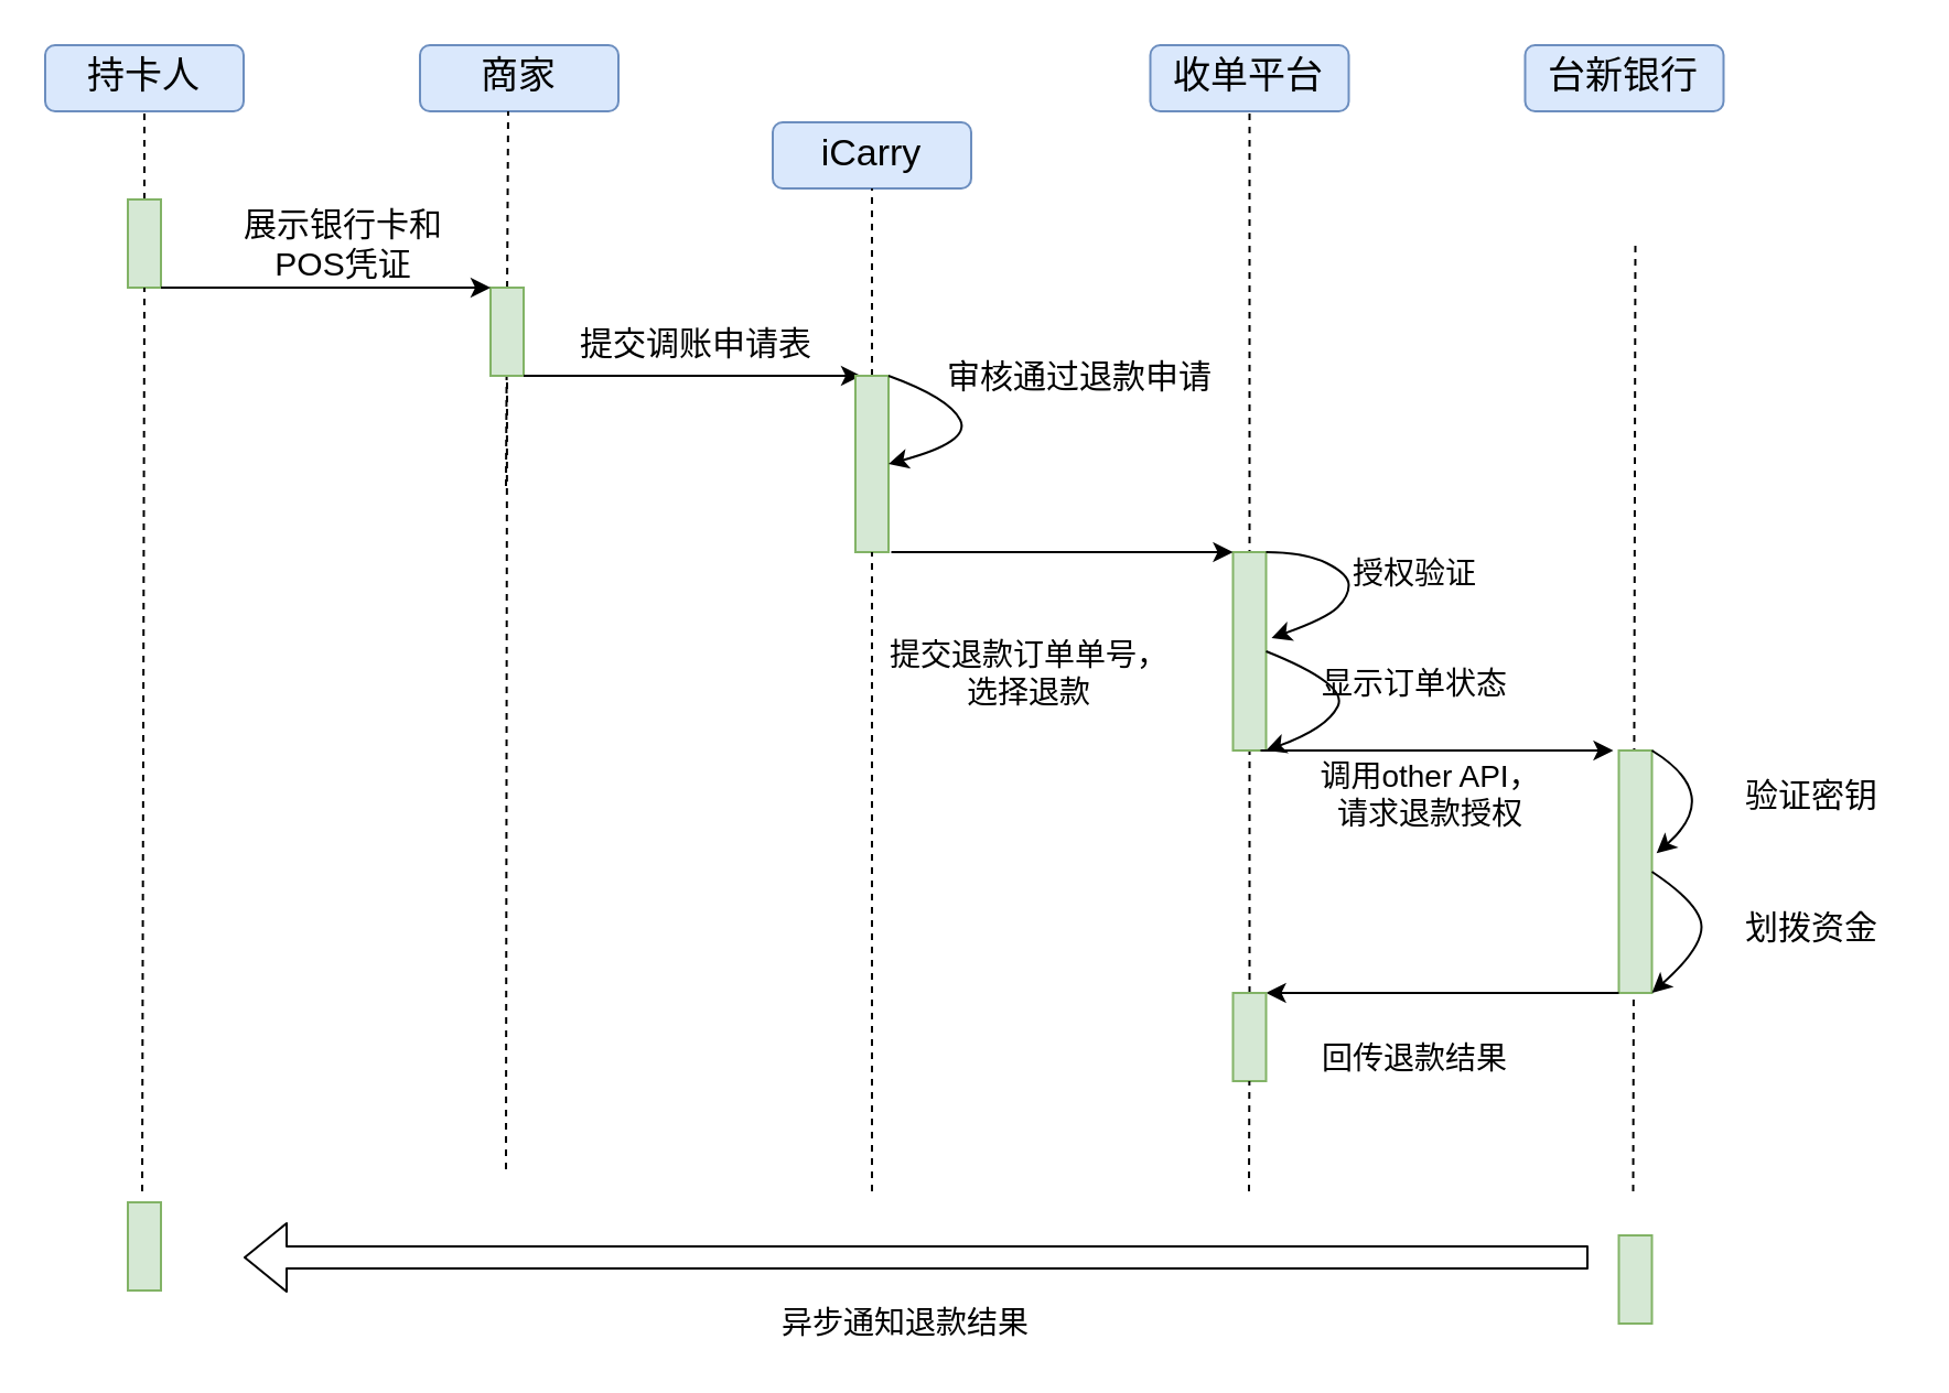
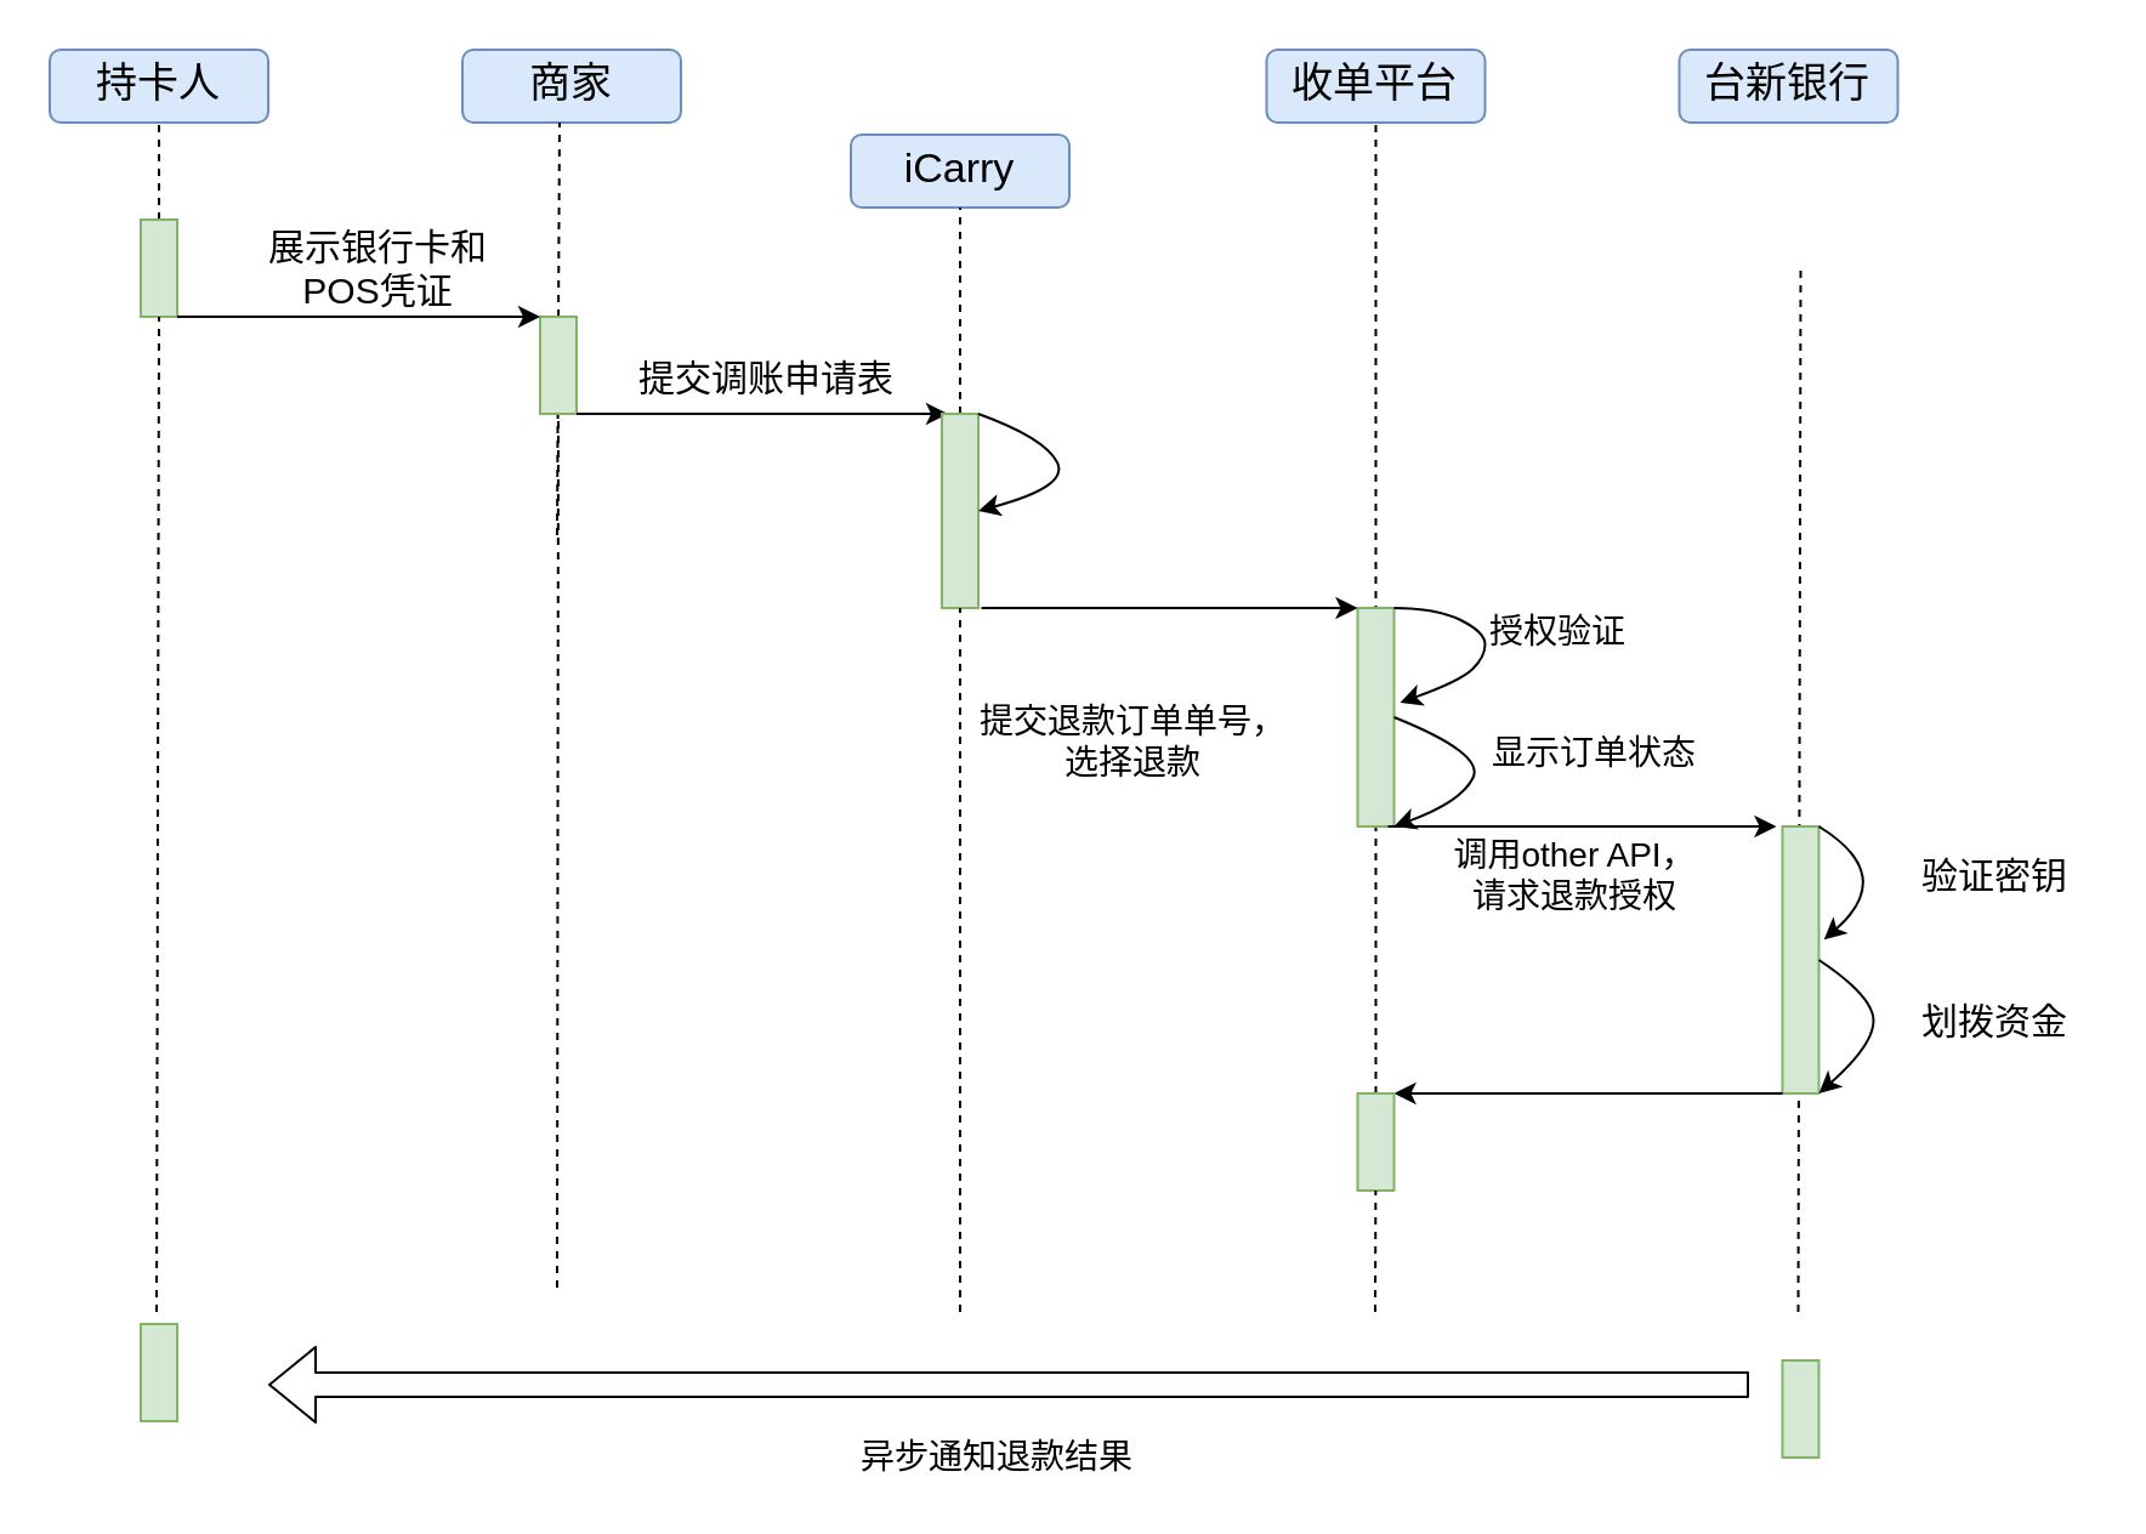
  <mxCell id="0" />
  <mxCell id="1" parent="0" />
  <mxCell id="2" value="持卡人" style="rounded=1;whiteSpace=wrap;html=1;fillColor=#dae8fc;strokeColor=#6c8ebf;fontSize=17;" vertex="1" parent="1"><mxGeometry x="20" y="20" width="90" height="30" as="geometry" /></mxCell>
  <mxCell id="3" value="商家" style="rounded=1;whiteSpace=wrap;html=1;fillColor=#dae8fc;strokeColor=#6c8ebf;fontSize=17;" vertex="1" parent="1"><mxGeometry x="190" y="20" width="90" height="30" as="geometry" /></mxCell>
  <mxCell id="4" value="收单平台" style="rounded=1;whiteSpace=wrap;html=1;fillColor=#dae8fc;strokeColor=#6c8ebf;fontSize=17;" vertex="1" parent="1"><mxGeometry x="521.25" y="20" width="90" height="30" as="geometry" /></mxCell>
  <mxCell id="5" value="台新银行" style="rounded=1;whiteSpace=wrap;html=1;fillColor=#dae8fc;strokeColor=#6c8ebf;fontSize=17;" vertex="1" parent="1"><mxGeometry x="691.25" y="20" width="90" height="30" as="geometry" /></mxCell>
  <mxCell id="6" value="" style="endArrow=none;dashed=1;html=1;fontSize=17;entryX=0.5;entryY=1;entryDx=0;entryDy=0;" edge="1" parent="1" source="12" target="2"><mxGeometry width="50" height="50" relative="1" as="geometry"><mxPoint x="65" y="610" as="sourcePoint" /><mxPoint x="90" y="150" as="targetPoint" /></mxGeometry></mxCell>
  <mxCell id="7" value="" style="endArrow=none;dashed=1;html=1;fontSize=17;entryX=0.5;entryY=1;entryDx=0;entryDy=0;" edge="1" parent="1"><mxGeometry width="50" height="50" relative="1" as="geometry"><mxPoint x="229" y="220" as="sourcePoint" /><mxPoint x="230" y="50" as="targetPoint" /></mxGeometry></mxCell>
  <mxCell id="8" value="" style="endArrow=none;dashed=1;html=1;fontSize=17;" edge="1" parent="1" source="40" target="4"><mxGeometry width="50" height="50" relative="1" as="geometry"><mxPoint x="566" y="540" as="sourcePoint" /><mxPoint x="565.75" y="110" as="targetPoint" /></mxGeometry></mxCell>
  <mxCell id="9" value="" style="endArrow=none;dashed=1;html=1;fontSize=17;entryX=0.5;entryY=1;entryDx=0;entryDy=0;" edge="1" parent="1"><mxGeometry width="50" height="50" relative="1" as="geometry"><mxPoint x="740.25" y="540" as="sourcePoint" /><mxPoint x="741.25" y="110" as="targetPoint" /></mxGeometry></mxCell>
  <mxCell id="10" value="" style="rounded=0;whiteSpace=wrap;html=1;fontSize=17;fillColor=#d5e8d4;strokeColor=#82b366;" vertex="1" parent="1"><mxGeometry x="222" y="130" width="15" height="40" as="geometry" /></mxCell>
  <mxCell id="11" value="" style="endArrow=none;dashed=1;html=1;fontSize=17;entryX=0.5;entryY=1;entryDx=0;entryDy=0;" edge="1" parent="1" target="10"><mxGeometry width="50" height="50" relative="1" as="geometry"><mxPoint x="229" y="530" as="sourcePoint" /><mxPoint x="230" y="110" as="targetPoint" /></mxGeometry></mxCell>
  <mxCell id="12" value="" style="rounded=0;whiteSpace=wrap;html=1;fontSize=17;fillColor=#d5e8d4;strokeColor=#82b366;" vertex="1" parent="1"><mxGeometry x="57.5" y="90" width="15" height="40" as="geometry" /></mxCell>
  <mxCell id="13" value="" style="endArrow=none;dashed=1;html=1;fontSize=17;entryX=0.5;entryY=1;entryDx=0;entryDy=0;" edge="1" parent="1" target="12"><mxGeometry width="50" height="50" relative="1" as="geometry"><mxPoint x="64" y="540" as="sourcePoint" /><mxPoint x="65" y="110" as="targetPoint" /></mxGeometry></mxCell>
  <mxCell id="14" value="&lt;div&gt;展示银行卡和&lt;/div&gt;&lt;div&gt;POS凭证&lt;br&gt;&lt;/div&gt;" style="text;html=1;align=center;verticalAlign=middle;resizable=0;points=[];autosize=1;fontSize=15;" vertex="1" parent="1"><mxGeometry x="100" y="90" width="110" height="40" as="geometry" /></mxCell>
  <mxCell id="15" value="" style="rounded=0;whiteSpace=wrap;html=1;fontSize=17;fillColor=#d5e8d4;strokeColor=#82b366;" vertex="1" parent="1"><mxGeometry x="558.75" y="250" width="15" height="90" as="geometry" /></mxCell>
  <mxCell id="16" value="" style="endArrow=classic;html=1;fontSize=15;exitX=1;exitY=1;exitDx=0;exitDy=0;entryX=0;entryY=0;entryDx=0;entryDy=0;" edge="1" parent="1" target="15"><mxGeometry width="50" height="50" relative="1" as="geometry"><mxPoint x="403.75" y="250" as="sourcePoint" /><mxPoint x="471.25" y="260" as="targetPoint" /></mxGeometry></mxCell>
  <mxCell id="17" value="&lt;div&gt;提交退款订单单号，&lt;/div&gt;&lt;div&gt;选择退款&lt;br&gt;&lt;/div&gt;" style="text;html=1;align=center;verticalAlign=middle;resizable=0;points=[];autosize=1;fontSize=14;" vertex="1" parent="1"><mxGeometry x="396.25" y="285" width="140" height="40" as="geometry" /></mxCell>
  <mxCell id="18" value="" style="curved=1;endArrow=classic;html=1;fontSize=15;exitX=1;exitY=0;exitDx=0;exitDy=0;" edge="1" parent="1" source="15"><mxGeometry width="50" height="50" relative="1" as="geometry"><mxPoint x="531.25" y="370" as="sourcePoint" /><mxPoint x="576.25" y="289" as="targetPoint" /><Array as="points"><mxPoint x="591.25" y="250" /><mxPoint x="611.25" y="260" /><mxPoint x="611.25" y="270" /><mxPoint x="601.25" y="280" /></Array></mxGeometry></mxCell>
  <mxCell id="19" value="授权验证" style="text;html=1;align=center;verticalAlign=middle;resizable=0;points=[];autosize=1;fontSize=14;" vertex="1" parent="1"><mxGeometry x="606.25" y="250" width="70" height="20" as="geometry" /></mxCell>
  <mxCell id="20" value="" style="curved=1;endArrow=classic;html=1;fontSize=15;exitX=1;exitY=0.5;exitDx=0;exitDy=0;entryX=1;entryY=1;entryDx=0;entryDy=0;" edge="1" parent="1" source="15" target="15"><mxGeometry width="50" height="50" relative="1" as="geometry"><mxPoint x="573.75" y="250" as="sourcePoint" /><mxPoint x="576.255" y="288.97" as="targetPoint" /><Array as="points"><mxPoint x="611.25" y="310" /><mxPoint x="601.25" y="330" /></Array></mxGeometry></mxCell>
- <mxCell id="21" value="显示订单状态" style="text;html=1;align=center;verticalAlign=middle;resizable=0;points=[];autosize=1;fontSize=14;" vertex="1" parent="1"><mxGeometry x="591.25" y="300" width="100" height="20" as="geometry" /></mxCell>
+ <mxCell id="21" value="显示订单状态" style="text;html=1;align=center;verticalAlign=middle;resizable=0;points=[];autosize=1;fontSize=14;" vertex="1" parent="1"><mxGeometry x="606.25" y="300" width="100" height="20" as="geometry" /></mxCell>
  <mxCell id="22" value="" style="rounded=0;whiteSpace=wrap;html=1;fontSize=17;fillColor=#d5e8d4;strokeColor=#82b366;" vertex="1" parent="1"><mxGeometry x="733.75" y="340" width="15" height="110" as="geometry" /></mxCell>
  <mxCell id="23" value="" style="endArrow=classic;html=1;fontSize=15;" edge="1" parent="1"><mxGeometry width="50" height="50" relative="1" as="geometry"><mxPoint x="571.25" y="340" as="sourcePoint" /><mxPoint x="731.25" y="340" as="targetPoint" /></mxGeometry></mxCell>
  <mxCell id="24" value="&lt;div&gt;调用other API，&lt;/div&gt;&lt;div&gt;请求退款授权&lt;/div&gt;" style="text;html=1;align=center;verticalAlign=middle;resizable=0;points=[];autosize=1;fontSize=14;" vertex="1" parent="1"><mxGeometry x="588.25" y="340" width="120" height="40" as="geometry" /></mxCell>
  <mxCell id="25" value="" style="curved=1;endArrow=classic;html=1;fontSize=15;exitX=1;exitY=0;exitDx=0;exitDy=0;entryX=1.139;entryY=0.424;entryDx=0;entryDy=0;entryPerimeter=0;" edge="1" parent="1" source="22" target="22"><mxGeometry width="50" height="50" relative="1" as="geometry"><mxPoint x="573.75" y="295" as="sourcePoint" /><mxPoint x="573.75" y="340" as="targetPoint" /><Array as="points"><mxPoint x="781.25" y="360" /></Array></mxGeometry></mxCell>
  <mxCell id="26" value="验证密钥" style="text;html=1;align=center;verticalAlign=middle;resizable=0;points=[];autosize=1;fontSize=15;" vertex="1" parent="1"><mxGeometry x="781.25" y="350" width="80" height="20" as="geometry" /></mxCell>
  <mxCell id="27" value="" style="endArrow=classic;html=1;fontSize=15;exitX=0;exitY=1;exitDx=0;exitDy=0;entryX=1;entryY=0;entryDx=0;entryDy=0;" edge="1" parent="1" target="40"><mxGeometry width="50" height="50" relative="1" as="geometry"><mxPoint x="733.75" y="450" as="sourcePoint" /><mxPoint x="570" y="450" as="targetPoint" /></mxGeometry></mxCell>
- <mxCell id="28" value="回传退款结果" style="text;html=1;align=center;verticalAlign=middle;resizable=0;points=[];autosize=1;fontSize=14;" vertex="1" parent="1"><mxGeometry x="591.25" y="470" width="100" height="20" as="geometry" /></mxCell>
  <mxCell id="29" value="" style="endArrow=classic;html=1;fontSize=14;exitX=1;exitY=1;exitDx=0;exitDy=0;entryX=0.167;entryY=0;entryDx=0;entryDy=0;entryPerimeter=0;" edge="1" parent="1" source="10" target="36"><mxGeometry width="50" height="50" relative="1" as="geometry"><mxPoint x="120" y="290" as="sourcePoint" /><mxPoint x="397.5" y="170" as="targetPoint" /></mxGeometry></mxCell>
  <mxCell id="30" value="提交调账申请表" style="text;html=1;align=center;verticalAlign=middle;resizable=0;points=[];autosize=1;fontSize=15;" vertex="1" parent="1"><mxGeometry x="255" y="145" width="120" height="20" as="geometry" /></mxCell>
  <mxCell id="31" value="" style="curved=1;endArrow=classic;html=1;fontSize=15;exitX=1;exitY=0.5;exitDx=0;exitDy=0;entryX=1;entryY=1;entryDx=0;entryDy=0;" edge="1" parent="1" source="22" target="22"><mxGeometry width="50" height="50" relative="1" as="geometry"><mxPoint x="748.75" y="340" as="sourcePoint" /><mxPoint x="750.835" y="386.64" as="targetPoint" /><Array as="points"><mxPoint x="771.25" y="410" /><mxPoint x="771.25" y="430" /></Array></mxGeometry></mxCell>
  <mxCell id="32" value="划拨资金" style="text;html=1;align=center;verticalAlign=middle;resizable=0;points=[];autosize=1;fontSize=15;" vertex="1" parent="1"><mxGeometry x="781.25" y="410" width="80" height="20" as="geometry" /></mxCell>
  <mxCell id="33" value="" style="endArrow=classic;html=1;exitX=1;exitY=1;exitDx=0;exitDy=0;entryX=0;entryY=0;entryDx=0;entryDy=0;" edge="1" parent="1" source="12" target="10"><mxGeometry width="50" height="50" relative="1" as="geometry"><mxPoint x="120" y="300" as="sourcePoint" /><mxPoint x="170" y="250" as="targetPoint" /></mxGeometry></mxCell>
  <mxCell id="34" value="iCarry" style="rounded=1;whiteSpace=wrap;html=1;fillColor=#dae8fc;strokeColor=#6c8ebf;fontSize=17;" vertex="1" parent="1"><mxGeometry x="350" y="55" width="90" height="30" as="geometry" /></mxCell>
  <mxCell id="35" value="" style="endArrow=none;dashed=1;html=1;entryX=0.5;entryY=1;entryDx=0;entryDy=0;" edge="1" parent="1" source="36" target="34"><mxGeometry width="50" height="50" relative="1" as="geometry"><mxPoint x="395" y="540" as="sourcePoint" /><mxPoint x="440" y="90" as="targetPoint" /></mxGeometry></mxCell>
  <mxCell id="36" value="" style="rounded=0;whiteSpace=wrap;html=1;fontSize=17;fillColor=#d5e8d4;strokeColor=#82b366;" vertex="1" parent="1"><mxGeometry x="387.5" y="170" width="15" height="80" as="geometry" /></mxCell>
  <mxCell id="37" value="" style="endArrow=none;dashed=1;html=1;entryX=0.5;entryY=1;entryDx=0;entryDy=0;" edge="1" parent="1" target="36"><mxGeometry width="50" height="50" relative="1" as="geometry"><mxPoint x="395" y="540" as="sourcePoint" /><mxPoint x="395" y="50" as="targetPoint" /></mxGeometry></mxCell>
  <mxCell id="38" value="" style="curved=1;endArrow=classic;html=1;exitX=1;exitY=0;exitDx=0;exitDy=0;entryX=1;entryY=0.5;entryDx=0;entryDy=0;" edge="1" parent="1" source="36" target="36"><mxGeometry width="50" height="50" relative="1" as="geometry"><mxPoint x="250" y="280" as="sourcePoint" /><mxPoint x="300" y="230" as="targetPoint" /><Array as="points"><mxPoint x="430" y="180" /><mxPoint x="440" y="200" /></Array></mxGeometry></mxCell>
- <mxCell id="39" value="审核通过退款申请" style="text;html=1;align=center;verticalAlign=middle;resizable=0;points=[];autosize=1;fontSize=15;" vertex="1" parent="1"><mxGeometry x="418.75" y="160" width="140" height="20" as="geometry" /></mxCell>
  <mxCell id="40" value="" style="rounded=0;whiteSpace=wrap;html=1;fontSize=17;fillColor=#d5e8d4;strokeColor=#82b366;" vertex="1" parent="1"><mxGeometry x="558.75" y="450" width="15" height="40" as="geometry" /></mxCell>
  <mxCell id="41" value="" style="endArrow=none;dashed=1;html=1;fontSize=17;" edge="1" parent="1" target="40"><mxGeometry width="50" height="50" relative="1" as="geometry"><mxPoint x="566" y="540" as="sourcePoint" /><mxPoint x="566.243" y="50" as="targetPoint" /></mxGeometry></mxCell>
  <mxCell id="42" value="" style="rounded=0;whiteSpace=wrap;html=1;fontSize=17;fillColor=#d5e8d4;strokeColor=#82b366;" vertex="1" parent="1"><mxGeometry x="733.75" y="560" width="15" height="40" as="geometry" /></mxCell>
  <mxCell id="43" value="" style="rounded=0;whiteSpace=wrap;html=1;fontSize=17;fillColor=#d5e8d4;strokeColor=#82b366;" vertex="1" parent="1"><mxGeometry x="57.5" y="545" width="15" height="40" as="geometry" /></mxCell>
  <mxCell id="44" value="" style="shape=flexArrow;endArrow=classic;html=1;" edge="1" parent="1"><mxGeometry width="50" height="50" relative="1" as="geometry"><mxPoint x="720" y="570" as="sourcePoint" /><mxPoint x="110" y="570" as="targetPoint" /></mxGeometry></mxCell>
  <mxCell id="45" value="异步通知退款结果" style="text;html=1;align=center;verticalAlign=middle;resizable=0;points=[];autosize=1;fontSize=14;" vertex="1" parent="1"><mxGeometry x="345" y="590" width="130" height="20" as="geometry" /></mxCell>
